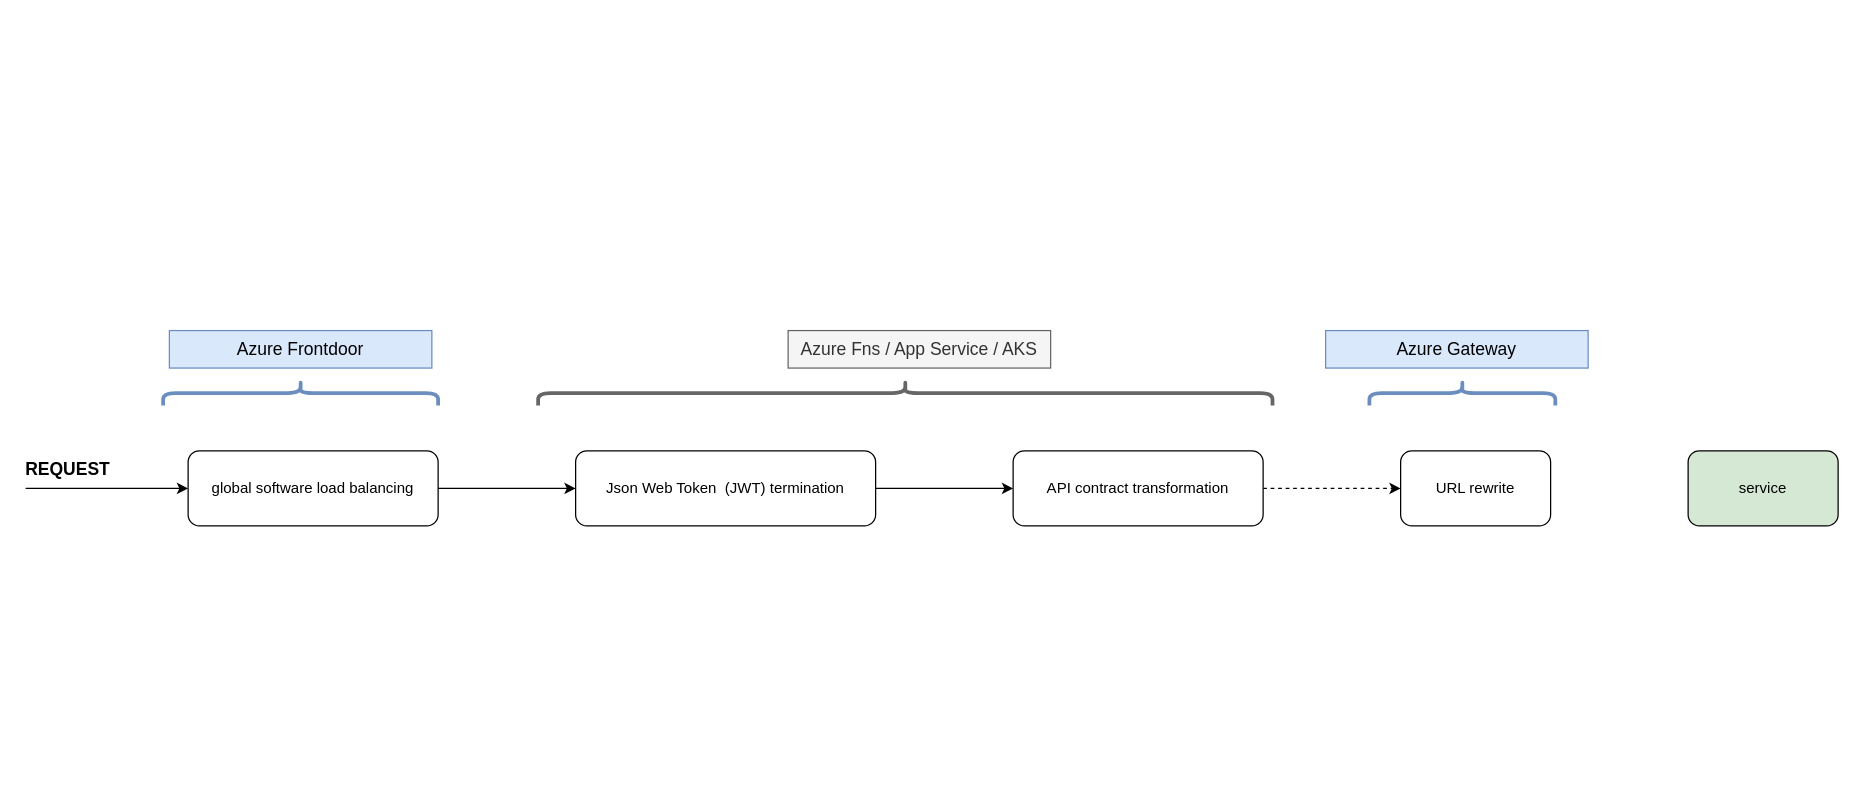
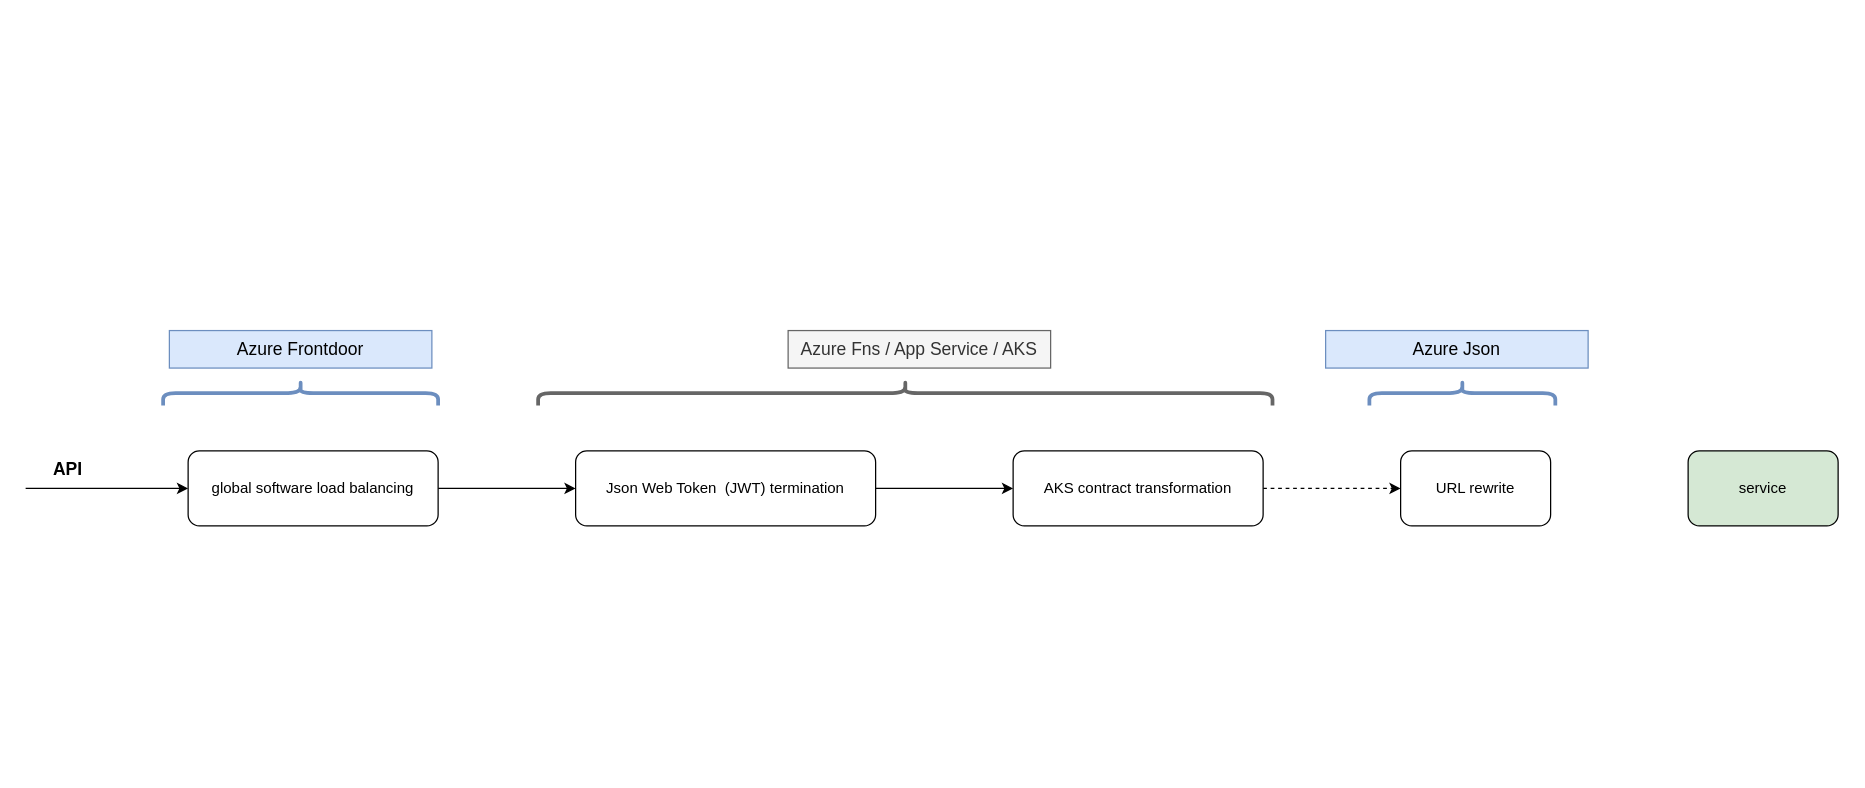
  <mxCell id="0" />
  <mxCell id="1" parent="0" />
  <mxCell id="2" style="edgeStyle=orthogonalEdgeStyle;rounded=0;orthogonalLoop=1;jettySize=auto;html=1;" parent="1" source="3" edge="1"><mxGeometry relative="1" as="geometry"><mxPoint x="460" y="390" as="targetPoint" /></mxGeometry></mxCell>
  <mxCell id="3" value="global software load balancing" style="rounded=1;whiteSpace=wrap;html=1;" parent="1" vertex="1"><mxGeometry x="150" y="360" width="200" height="60" as="geometry" /></mxCell>
  <mxCell id="4" style="edgeStyle=orthogonalEdgeStyle;rounded=0;orthogonalLoop=1;jettySize=auto;html=1;" parent="1" source="5" edge="1"><mxGeometry relative="1" as="geometry"><mxPoint x="810" y="390" as="targetPoint" /></mxGeometry></mxCell>
  <mxCell id="5" value="Json Web Token&amp;nbsp; (JWT) termination" style="rounded=1;whiteSpace=wrap;html=1;" parent="1" vertex="1"><mxGeometry x="460" y="360" width="240" height="60" as="geometry" /></mxCell>
  <mxCell id="6" value="URL rewrite" style="rounded=1;whiteSpace=wrap;html=1;" parent="1" vertex="1"><mxGeometry x="1120" y="360" width="120" height="60" as="geometry" /></mxCell>
  <mxCell id="7" value="service" style="rounded=1;whiteSpace=wrap;html=1;fillColor=#d5e8d4;" parent="1" vertex="1"><mxGeometry x="1350" y="360" width="120" height="60" as="geometry" /></mxCell>
  <mxCell id="8" value="" style="endArrow=classic;html=1;rounded=0;entryX=0;entryY=0.5;entryDx=0;entryDy=0;" parent="1" target="3" edge="1"><mxGeometry width="50" height="50" relative="1" as="geometry"><mxPoint y="390" as="sourcePoint" x="20" /><mxPoint x="630" y="780" as="targetPoint" /></mxGeometry></mxCell>
- <mxCell id="9" value="REQUEST" style="text;html=1;strokeColor=none;fillColor=none;align=center;verticalAlign=middle;whiteSpace=wrap;rounded=0;fontSize=14;fontStyle=1" parent="1" vertex="1"><mxGeometry x="24" y="360" width="60" height="30" as="geometry" /></mxCell>
+ <mxCell id="9" value="API" style="text;html=1;strokeColor=none;fillColor=none;align=center;verticalAlign=middle;whiteSpace=wrap;rounded=0;fontSize=14;fontStyle=1" parent="1" vertex="1"><mxGeometry x="24" y="360" width="60" height="30" as="geometry" /></mxCell>
  <mxCell id="10" style="edgeStyle=none;rounded=0;orthogonalLoop=1;jettySize=auto;html=1;entryX=0;entryY=0.5;entryDx=0;entryDy=0;fontSize=14;endArrow=classic;endFill=1;dashed=1;" parent="1" source="11" target="6" edge="1"><mxGeometry relative="1" as="geometry" /></mxCell>
- <mxCell id="11" value="API contract transformation" style="rounded=1;whiteSpace=wrap;html=1;" parent="1" vertex="1"><mxGeometry x="810" y="360" width="200" height="60" as="geometry" /></mxCell>
+ <mxCell id="11" value="AKS contract transformation" style="rounded=1;whiteSpace=wrap;html=1;" parent="1" vertex="1"><mxGeometry x="810" y="360" width="200" height="60" as="geometry" /></mxCell>
  <mxCell id="12" value="" style="shape=curlyBracket;whiteSpace=wrap;html=1;rounded=1;flipH=1;rotation=-90;fillColor=#dae8fc;strokeColor=#6c8ebf;strokeWidth=3;" parent="1" vertex="1"><mxGeometry x="230" y="203.75" width="20" height="220" as="geometry" /></mxCell>
  <mxCell id="13" value="" style="shape=curlyBracket;whiteSpace=wrap;html=1;rounded=1;flipH=1;rotation=-90;fillColor=#f5f5f5;strokeColor=#666666;strokeWidth=3;fontColor=#333333;" parent="1" vertex="1"><mxGeometry x="713.75" y="20" width="20" height="587.5" as="geometry" /></mxCell>
  <mxCell id="14" value="Azure Frontdoor" style="text;html=1;strokeColor=#6c8ebf;fillColor=#dae8fc;align=center;verticalAlign=middle;whiteSpace=wrap;rounded=0;fontSize=14;" parent="1" vertex="1"><mxGeometry x="135" y="263.75" width="210" height="30" as="geometry" /></mxCell>
  <mxCell id="15" value="Azure Fns / App Service / AKS" style="text;html=1;strokeColor=#666666;fillColor=#f5f5f5;align=center;verticalAlign=middle;whiteSpace=wrap;rounded=0;fontSize=14;fontColor=#333333;" parent="1" vertex="1"><mxGeometry x="630" y="263.75" width="210" height="30" as="geometry" /></mxCell>
  <mxCell id="16" value="" style="shape=curlyBracket;whiteSpace=wrap;html=1;rounded=1;flipH=1;rotation=-90;fillColor=#dae8fc;strokeColor=#6c8ebf;strokeWidth=3;" parent="1" vertex="1"><mxGeometry x="1159.38" y="239.38" width="20" height="148.75" as="geometry" /></mxCell>
- <mxCell id="17" value="Azure Gateway" style="text;html=1;strokeColor=#6c8ebf;fillColor=#dae8fc;align=center;verticalAlign=middle;whiteSpace=wrap;rounded=0;fontSize=14;" parent="1" vertex="1"><mxGeometry x="1060" y="263.75" width="210" height="30" as="geometry" /></mxCell>
+ <mxCell id="17" value="Azure Json" style="text;html=1;strokeColor=#6c8ebf;fillColor=#dae8fc;align=center;verticalAlign=middle;whiteSpace=wrap;rounded=0;fontSize=14;" parent="1" vertex="1"><mxGeometry x="1060" y="263.75" width="210" height="30" as="geometry" /></mxCell>
